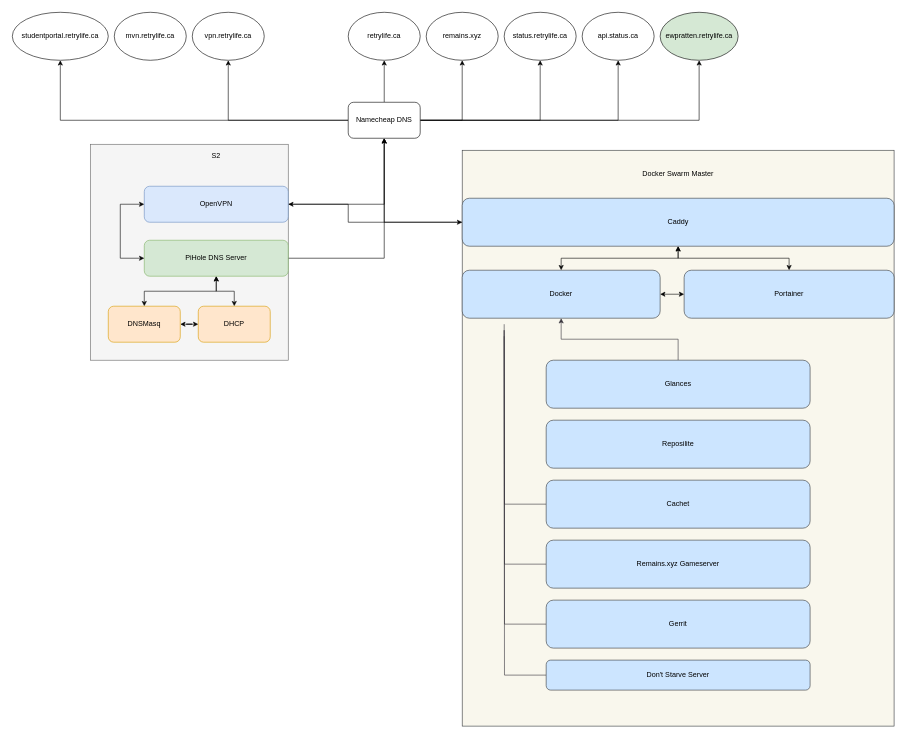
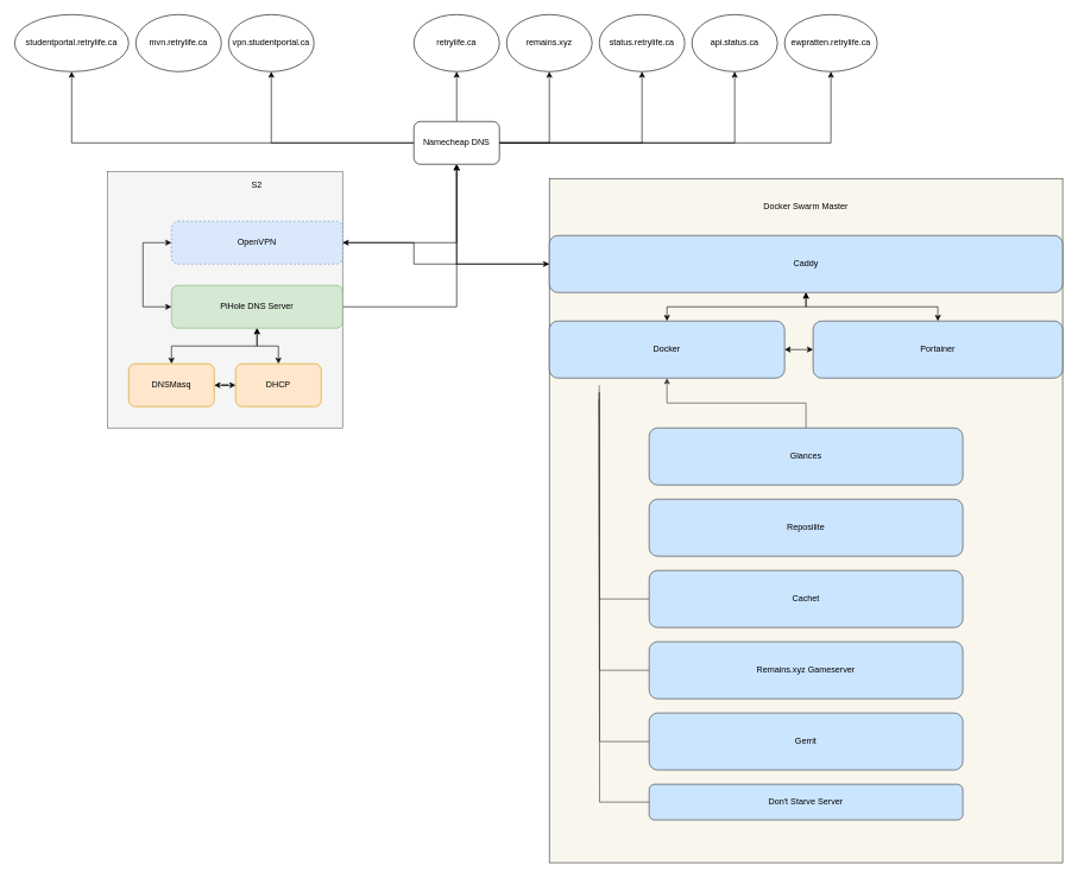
  <mxCell id="0" />
  <mxCell id="1" parent="0" />
  <mxCell id="2" value="" style="rounded=0;whiteSpace=wrap;html=1;fillColor=#f5f5f5;strokeColor=#666666;fontColor=#333333;" parent="1" vertex="1"><mxGeometry x="150" y="240" width="330" height="360" as="geometry" /></mxCell>
  <mxCell id="3" style="edgeStyle=orthogonalEdgeStyle;rounded=0;orthogonalLoop=1;jettySize=auto;html=1;fontColor=#000000;" edge="1" parent="1" source="4" target="19"><mxGeometry relative="1" as="geometry" /></mxCell>
  <mxCell id="4" value="PiHole DNS Server" style="rounded=1;whiteSpace=wrap;html=1;fillColor=#d5e8d4;strokeColor=#82b366;fontColor=#000000;" parent="1" vertex="1"><mxGeometry x="240" y="400" width="240" height="60" as="geometry" /></mxCell>
  <mxCell id="5" style="edgeStyle=orthogonalEdgeStyle;rounded=0;orthogonalLoop=1;jettySize=auto;html=1;fontColor=#000000;" edge="1" parent="1" source="30" target="19"><mxGeometry relative="1" as="geometry"><Array as="points"><mxPoint x="640" y="340" /></Array></mxGeometry></mxCell>
  <mxCell id="6" style="edgeStyle=orthogonalEdgeStyle;rounded=0;orthogonalLoop=1;jettySize=auto;html=1;startArrow=classic;startFill=1;strokeColor=#050505;fontColor=#000000;" edge="1" parent="1" source="8" target="10"><mxGeometry relative="1" as="geometry" /></mxCell>
  <mxCell id="7" style="edgeStyle=orthogonalEdgeStyle;rounded=0;orthogonalLoop=1;jettySize=auto;html=1;startArrow=classic;startFill=1;strokeColor=#050505;fontColor=#000000;" edge="1" parent="1" source="8" target="4"><mxGeometry relative="1" as="geometry" /></mxCell>
  <mxCell id="8" value="DNSMasq" style="rounded=1;whiteSpace=wrap;html=1;fillColor=#ffe6cc;strokeColor=#d79b00;fontColor=#000000;" parent="1" vertex="1"><mxGeometry x="180" y="510" width="120" height="60" as="geometry" /></mxCell>
  <mxCell id="9" style="edgeStyle=orthogonalEdgeStyle;rounded=0;orthogonalLoop=1;jettySize=auto;html=1;startArrow=classic;startFill=1;strokeColor=#050505;fontColor=#000000;" edge="1" parent="1" source="10" target="4"><mxGeometry relative="1" as="geometry" /></mxCell>
  <mxCell id="10" value="DHCP" style="rounded=1;whiteSpace=wrap;html=1;fillColor=#ffe6cc;strokeColor=#d79b00;fontColor=#000000;" parent="1" vertex="1"><mxGeometry x="330" y="510" width="120" height="60" as="geometry" /></mxCell>
  <mxCell id="11" value="S2" style="text;html=1;strokeColor=none;fillColor=none;align=center;verticalAlign=middle;whiteSpace=wrap;rounded=0;fontColor=#000000;" parent="1" vertex="1"><mxGeometry x="340" y="250" width="40" height="20" as="geometry" /></mxCell>
  <mxCell id="12" style="edgeStyle=orthogonalEdgeStyle;rounded=0;orthogonalLoop=1;jettySize=auto;html=1;fontColor=#000000;" edge="1" parent="1" source="19" target="26"><mxGeometry relative="1" as="geometry" /></mxCell>
  <mxCell id="13" style="edgeStyle=orthogonalEdgeStyle;rounded=0;orthogonalLoop=1;jettySize=auto;html=1;fontColor=#000000;" edge="1" parent="1" source="19" target="21"><mxGeometry relative="1" as="geometry" /></mxCell>
  <mxCell id="14" style="edgeStyle=orthogonalEdgeStyle;rounded=0;orthogonalLoop=1;jettySize=auto;html=1;fontColor=#000000;" edge="1" parent="1" source="19" target="27"><mxGeometry relative="1" as="geometry" /></mxCell>
  <mxCell id="15" style="edgeStyle=orthogonalEdgeStyle;rounded=0;orthogonalLoop=1;jettySize=auto;html=1;fontColor=#000000;" edge="1" parent="1" source="19" target="24"><mxGeometry relative="1" as="geometry" /></mxCell>
  <mxCell id="16" style="edgeStyle=orthogonalEdgeStyle;rounded=0;orthogonalLoop=1;jettySize=auto;html=1;fontColor=#000000;" edge="1" parent="1" source="19" target="23"><mxGeometry relative="1" as="geometry" /></mxCell>
  <mxCell id="17" style="edgeStyle=orthogonalEdgeStyle;rounded=0;orthogonalLoop=1;jettySize=auto;html=1;fontColor=#000000;" edge="1" parent="1" source="19" target="22"><mxGeometry relative="1" as="geometry" /></mxCell>
  <mxCell id="18" style="edgeStyle=orthogonalEdgeStyle;rounded=0;orthogonalLoop=1;jettySize=auto;html=1;fontColor=#000000;" edge="1" parent="1" source="19" target="20"><mxGeometry relative="1" as="geometry" /></mxCell>
  <mxCell id="19" value="Namecheap DNS" style="rounded=1;whiteSpace=wrap;html=1;" parent="1" vertex="1"><mxGeometry x="580" y="170" width="120" height="60" as="geometry" /></mxCell>
  <mxCell id="20" value="retrylife.ca" style="ellipse;whiteSpace=wrap;html=1;" vertex="1" parent="1"><mxGeometry x="580" y="20" width="120" height="80" as="geometry" /></mxCell>
- <mxCell id="21" value="vpn.retrylife.ca" style="ellipse;whiteSpace=wrap;html=1;" vertex="1" parent="1"><mxGeometry x="320" y="20" width="120" height="80" as="geometry" /></mxCell>
+ <mxCell id="21" value="vpn.studentportal.ca" style="ellipse;whiteSpace=wrap;html=1;" vertex="1" parent="1"><mxGeometry x="320" y="20" width="120" height="80" as="geometry" /></mxCell>
  <mxCell id="22" value="remains.xyz" style="ellipse;whiteSpace=wrap;html=1;" vertex="1" parent="1"><mxGeometry x="710" y="20" width="120" height="80" as="geometry" /></mxCell>
  <mxCell id="23" value="status.retrylife.ca" style="ellipse;whiteSpace=wrap;html=1;" vertex="1" parent="1"><mxGeometry x="840" y="20" width="120" height="80" as="geometry" /></mxCell>
  <mxCell id="24" value="api.status.ca" style="ellipse;whiteSpace=wrap;html=1;" vertex="1" parent="1"><mxGeometry x="970" y="20" width="120" height="80" as="geometry" /></mxCell>
  <mxCell id="25" value="mvn.retrylife.ca" style="ellipse;whiteSpace=wrap;html=1;" vertex="1" parent="1"><mxGeometry x="190" y="20" width="120" height="80" as="geometry" /></mxCell>
  <mxCell id="26" value="studentportal.retrylife.ca" style="ellipse;whiteSpace=wrap;html=1;" vertex="1" parent="1"><mxGeometry x="20" y="20" width="160" height="80" as="geometry" /></mxCell>
- <mxCell id="27" value="ewpratten.retrylife.ca" style="ellipse;whiteSpace=wrap;html=1;fillColor=#d5e8d4;" vertex="1" parent="1"><mxGeometry x="1100" y="20" width="130" height="80" as="geometry" /></mxCell>
+ <mxCell id="27" value="ewpratten.retrylife.ca" style="ellipse;whiteSpace=wrap;html=1;" vertex="1" parent="1"><mxGeometry x="1100" y="20" width="130" height="80" as="geometry" /></mxCell>
  <mxCell id="28" style="edgeStyle=orthogonalEdgeStyle;rounded=0;orthogonalLoop=1;jettySize=auto;html=1;startArrow=classic;startFill=1;strokeColor=#050505;fontColor=#000000;" edge="1" parent="1" source="30" target="4"><mxGeometry relative="1" as="geometry"><Array as="points"><mxPoint y="340" x="200" /><mxPoint y="430" x="200" /></Array></mxGeometry></mxCell>
  <mxCell id="29" style="edgeStyle=orthogonalEdgeStyle;rounded=0;orthogonalLoop=1;jettySize=auto;html=1;startArrow=classic;startFill=1;endArrow=classic;endFill=1;fontColor=#000000;" edge="1" parent="1" source="30" target="33"><mxGeometry relative="1" as="geometry"><Array as="points"><mxPoint x="580" y="340" /><mxPoint x="580" y="370" /></Array></mxGeometry></mxCell>
- <mxCell id="30" value="OpenVPN" style="rounded=1;whiteSpace=wrap;html=1;fillColor=#dae8fc;strokeColor=#6c8ebf;fontColor=#000000;" parent="1" vertex="1"><mxGeometry x="240" y="310" width="240" height="60" as="geometry" /></mxCell>
+ <mxCell id="30" value="OpenVPN" style="rounded=1;whiteSpace=wrap;html=1;fillColor=#dae8fc;strokeColor=#6c8ebf;fontColor=#000000;dashed=1;" parent="1" vertex="1"><mxGeometry x="240" y="310" width="240" height="60" as="geometry" /></mxCell>
  <mxCell id="31" value="" style="rounded=0;whiteSpace=wrap;html=1;fillColor=#f9f7ed;strokeColor=#36393d;" vertex="1" parent="1"><mxGeometry x="770" y="250" width="720" height="960" as="geometry" /></mxCell>
  <mxCell id="32" style="edgeStyle=orthogonalEdgeStyle;rounded=0;orthogonalLoop=1;jettySize=auto;html=1;startArrow=none;startFill=0;fontColor=#000000;fillColor=none;" edge="1" parent="1" source="33" target="19"><mxGeometry relative="1" as="geometry" /></mxCell>
  <mxCell id="33" value="Caddy" style="rounded=1;whiteSpace=wrap;html=1;fillColor=#cce5ff;strokeColor=#36393d;fontColor=#000000;" vertex="1" parent="1"><mxGeometry x="770" y="330" width="720" height="80" as="geometry" /></mxCell>
  <mxCell id="34" style="edgeStyle=orthogonalEdgeStyle;rounded=0;orthogonalLoop=1;jettySize=auto;html=1;startArrow=classic;startFill=1;strokeColor=#050505;fontColor=#000000;" edge="1" parent="1" source="35" target="33"><mxGeometry relative="1" as="geometry" /></mxCell>
  <mxCell id="35" value="Docker" style="rounded=1;whiteSpace=wrap;html=1;fillColor=#cce5ff;strokeColor=#36393d;fontColor=#000000;" vertex="1" parent="1"><mxGeometry x="770" y="450" width="330" height="80" as="geometry" /></mxCell>
  <mxCell id="36" style="edgeStyle=orthogonalEdgeStyle;rounded=0;orthogonalLoop=1;jettySize=auto;html=1;startArrow=classic;startFill=1;strokeColor=#050505;fontColor=#000000;" edge="1" parent="1" source="38" target="35"><mxGeometry relative="1" as="geometry" /></mxCell>
  <mxCell id="37" style="edgeStyle=orthogonalEdgeStyle;rounded=0;orthogonalLoop=1;jettySize=auto;html=1;startArrow=classic;startFill=1;strokeColor=#050505;fontColor=#000000;" edge="1" parent="1" source="38" target="33"><mxGeometry relative="1" as="geometry" /></mxCell>
  <mxCell id="38" value="Portainer" style="rounded=1;whiteSpace=wrap;html=1;fillColor=#cce5ff;strokeColor=#36393d;fontColor=#000000;" vertex="1" parent="1"><mxGeometry x="1140" y="450" width="350" height="80" as="geometry" /></mxCell>
  <mxCell id="39" style="edgeStyle=orthogonalEdgeStyle;rounded=0;orthogonalLoop=1;jettySize=auto;html=1;startArrow=none;startFill=0;strokeColor=#38343D;fontColor=#000000;" edge="1" parent="1" source="40" target="35"><mxGeometry relative="1" as="geometry" /></mxCell>
  <mxCell id="40" value="Glances" style="rounded=1;whiteSpace=wrap;html=1;fillColor=#cce5ff;strokeColor=#36393d;fontColor=#000000;" vertex="1" parent="1"><mxGeometry x="910" y="600" width="440" height="80" as="geometry" /></mxCell>
  <mxCell id="41" value="Reposilite" style="rounded=1;whiteSpace=wrap;html=1;fillColor=#cce5ff;strokeColor=#36393d;fontColor=#000000;" vertex="1" parent="1"><mxGeometry x="910" y="700" width="440" height="80" as="geometry" /></mxCell>
  <mxCell id="42" style="edgeStyle=orthogonalEdgeStyle;rounded=0;orthogonalLoop=1;jettySize=auto;html=1;startArrow=none;startFill=0;strokeColor=#38343D;fontColor=#000000;endArrow=none;endFill=0;" edge="1" parent="1" source="43"><mxGeometry relative="1" as="geometry"><mxPoint x="840" y="550" as="targetPoint" /></mxGeometry></mxCell>
  <mxCell id="43" value="Cachet" style="rounded=1;whiteSpace=wrap;html=1;fillColor=#cce5ff;strokeColor=#36393d;fontColor=#000000;" vertex="1" parent="1"><mxGeometry x="910" y="800" width="440" height="80" as="geometry" /></mxCell>
  <mxCell id="44" style="edgeStyle=orthogonalEdgeStyle;rounded=0;orthogonalLoop=1;jettySize=auto;html=1;startArrow=none;startFill=0;strokeColor=#38343D;fontColor=#000000;endArrow=none;endFill=0;" edge="1" parent="1" source="45"><mxGeometry relative="1" as="geometry"><mxPoint x="840" y="550" as="targetPoint" /></mxGeometry></mxCell>
  <mxCell id="45" value="Remains.xyz Gameserver" style="rounded=1;whiteSpace=wrap;html=1;fillColor=#cce5ff;strokeColor=#36393d;fontColor=#000000;" vertex="1" parent="1"><mxGeometry x="910" y="900" width="440" height="80" as="geometry" /></mxCell>
  <mxCell id="46" style="edgeStyle=orthogonalEdgeStyle;rounded=0;orthogonalLoop=1;jettySize=auto;html=1;startArrow=none;startFill=0;strokeColor=#38343D;fontColor=#000000;endArrow=none;endFill=0;" edge="1" parent="1" source="47"><mxGeometry relative="1" as="geometry"><mxPoint x="840" y="540" as="targetPoint" /></mxGeometry></mxCell>
  <mxCell id="47" value="Gerrit" style="rounded=1;whiteSpace=wrap;html=1;fillColor=#cce5ff;strokeColor=#36393d;fontColor=#000000;" vertex="1" parent="1"><mxGeometry x="910" y="1000" width="440" height="80" as="geometry" /></mxCell>
  <mxCell id="48" style="edgeStyle=orthogonalEdgeStyle;rounded=0;orthogonalLoop=1;jettySize=auto;html=1;startArrow=none;startFill=0;strokeColor=#38343D;fontColor=#000000;endArrow=none;endFill=0;" edge="1" parent="1" source="49"><mxGeometry relative="1" as="geometry"><mxPoint x="840" y="560" as="targetPoint" /></mxGeometry></mxCell>
  <mxCell id="49" value="Don't Starve Server" style="rounded=1;whiteSpace=wrap;html=1;fillColor=#cce5ff;strokeColor=#36393d;fontColor=#000000;" vertex="1" parent="1"><mxGeometry x="910" y="1100" width="440" height="50" as="geometry" /></mxCell>
  <mxCell id="50" value="Docker Swarm Master" style="text;html=1;strokeColor=none;fillColor=none;align=center;verticalAlign=middle;whiteSpace=wrap;rounded=0;fontColor=#000000;" vertex="1" parent="1"><mxGeometry x="1045" y="280" width="170" height="20" as="geometry" /></mxCell>
